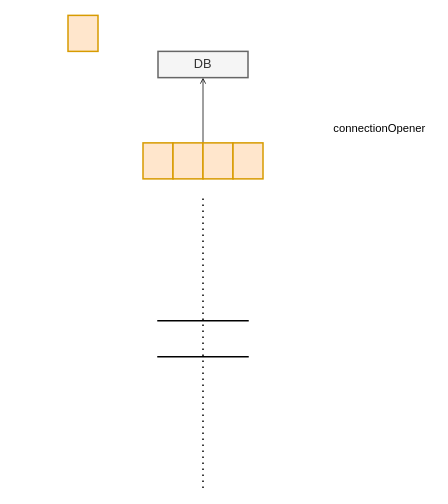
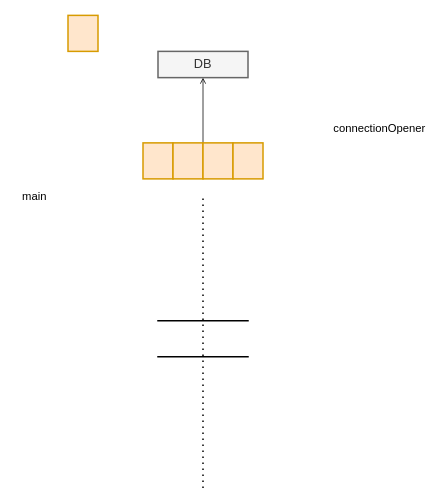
  <mxCell id="0" />
  <mxCell id="1" parent="0" />
  <mxCell id="2" value="" style="endArrow=none;dashed=1;html=1;dashPattern=1 3;strokeWidth=2;fontSize=15;" parent="1" edge="1"><mxGeometry width="50" height="50" relative="1" as="geometry"><mxPoint x="270" y="650" as="sourcePoint" /><mxPoint x="270" y="260" as="targetPoint" /></mxGeometry></mxCell>
  <mxCell id="3" value="" style="rounded=0;whiteSpace=wrap;html=1;strokeWidth=2;fontSize=17;fillColor=#ffe6cc;strokeColor=#d79b00;" parent="1" vertex="1"><mxGeometry x="90" y="20" width="40" height="48" as="geometry" /></mxCell>
  <mxCell id="4" value="" style="rounded=0;whiteSpace=wrap;html=1;strokeWidth=2;fontSize=17;fillColor=#ffe6cc;strokeColor=#d79b00;" parent="1" vertex="1"><mxGeometry x="190" y="190" width="40" height="48" as="geometry" /></mxCell>
  <mxCell id="5" style="edgeStyle=orthogonalEdgeStyle;rounded=0;orthogonalLoop=1;jettySize=auto;html=1;exitX=1;exitY=0;exitDx=0;exitDy=0;entryX=0.5;entryY=1;entryDx=0;entryDy=0;fontSize=15;endArrow=open;endFill=0;" parent="1" source="6" target="12" edge="1"><mxGeometry relative="1" as="geometry" /></mxCell>
  <mxCell id="6" value="" style="rounded=0;whiteSpace=wrap;html=1;strokeWidth=2;fontSize=17;fillColor=#ffe6cc;strokeColor=#d79b00;" parent="1" vertex="1"><mxGeometry x="230" y="190" width="40" height="48" as="geometry" /></mxCell>
  <mxCell id="7" value="" style="rounded=0;whiteSpace=wrap;html=1;strokeWidth=2;fontSize=17;fillColor=#ffe6cc;strokeColor=#d79b00;" parent="1" vertex="1"><mxGeometry x="270" y="190" width="40" height="48" as="geometry" /></mxCell>
  <mxCell id="8" value="" style="rounded=0;whiteSpace=wrap;html=1;strokeWidth=2;fontSize=17;fillColor=#ffe6cc;strokeColor=#d79b00;" parent="1" vertex="1"><mxGeometry x="310" y="190" width="40" height="48" as="geometry" /></mxCell>
  <mxCell id="9" value="" style="shape=partialRectangle;whiteSpace=wrap;html=1;left=0;right=0;fillColor=none;fontSize=15;strokeWidth=2;" parent="1" vertex="1"><mxGeometry x="210" y="427" width="120" height="48" as="geometry" /></mxCell>
  <mxCell id="10" value="connectionOpener" style="text;html=1;align=center;verticalAlign=middle;resizable=0;points=[];autosize=1;strokeColor=none;fontSize=15;" parent="1" vertex="1"><mxGeometry x="435" y="160" width="140" height="20" as="geometry" /></mxCell>
+ <mxCell id="11" value="main" style="text;html=1;align=center;verticalAlign=middle;resizable=0;points=[];autosize=1;strokeColor=none;fontSize=15;" parent="1" vertex="1"><mxGeometry x="20" y="250" width="50" height="20" as="geometry" /></mxCell>
  <mxCell id="12" value="DB" style="rounded=0;whiteSpace=wrap;html=1;strokeWidth=2;fontSize=17;fillColor=#f5f5f5;strokeColor=#666666;fontColor=#333333;" parent="1" vertex="1"><mxGeometry x="210" y="68" width="120" height="35" as="geometry" /></mxCell>
